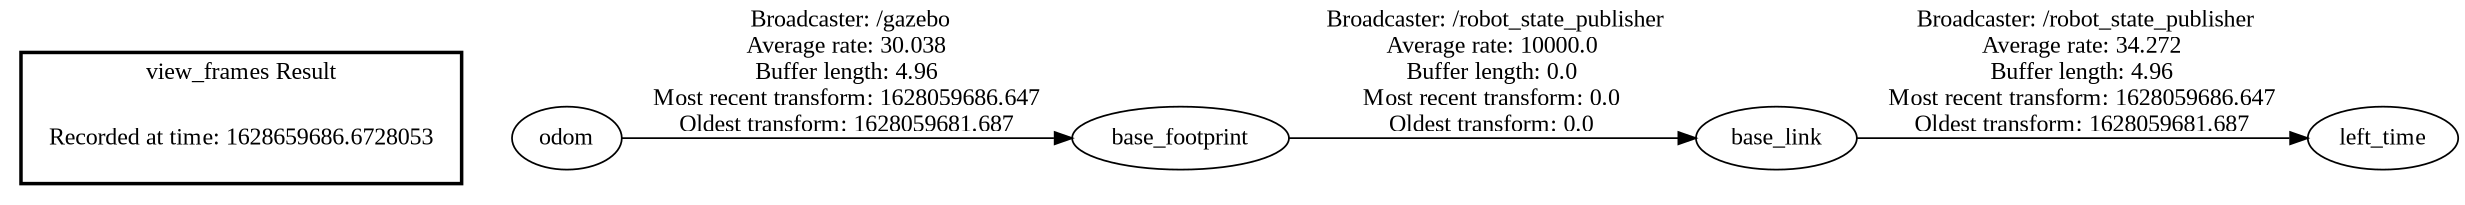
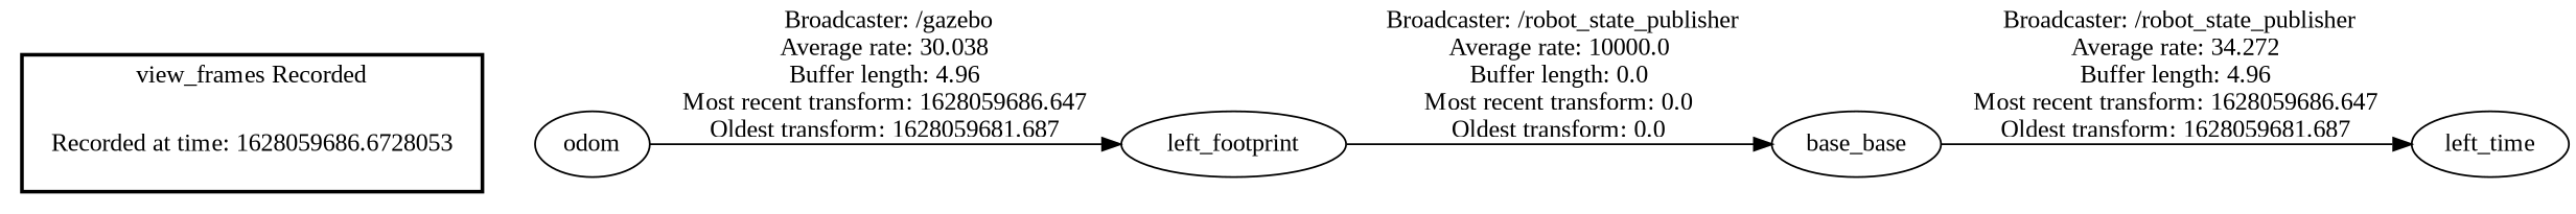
  digraph {
    fontname="Liberation Serif"
    rankdir=LR
    node [fontname="Liberation Serif"]
    edge [fontname="Liberation Serif"]
-   "Recorded at time: 1628059686.6728053" [shape=plaintext label="Recorded at time: 1628659686.6728053"]
+   "Recorded at time: 1628059686.6728053" [shape=plaintext]
    odom
-   base_footprint
-   base_link
+   base_footprint [label=left_footprint]
+   base_link [label=base_base]
    n5 [label=left_time]
    subgraph cluster_1 {
      color=black
-     label="view_frames Result"
+     label="view_frames Recorded"
      style=bold
      "Recorded at time: 1628059686.6728053"
    }
    "Recorded at time: 1628059686.6728053" -> odom [style=invis]
    odom -> base_footprint [label=" Broadcaster: /gazebo\nAverage rate: 30.038\nBuffer length: 4.96\nMost recent transform: 1628059686.647\nOldest transform: 1628059681.687\n"]
    base_footprint -> base_link [label=" Broadcaster: /robot_state_publisher\nAverage rate: 10000.0\nBuffer length: 0.0\nMost recent transform: 0.0\nOldest transform: 0.0\n"]
    base_link -> n5 [label=" Broadcaster: /robot_state_publisher\nAverage rate: 34.272\nBuffer length: 4.96\nMost recent transform: 1628059686.647\nOldest transform: 1628059681.687\n"]
  }
